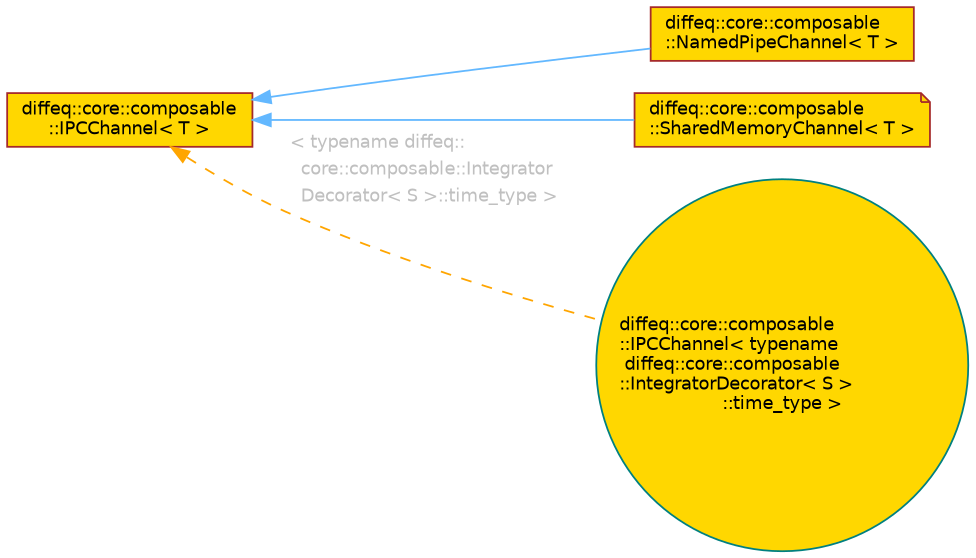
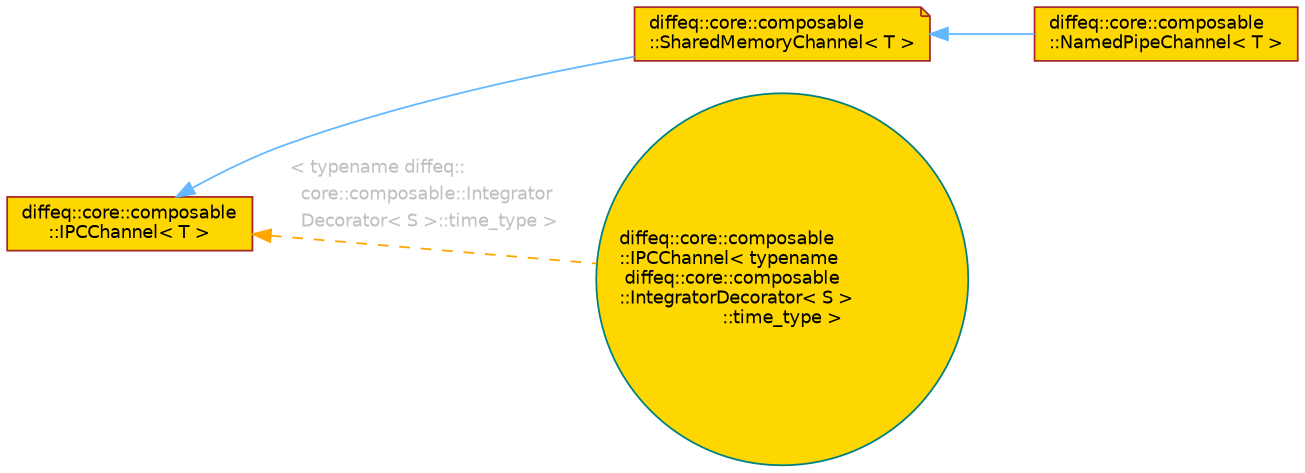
  digraph {
    rankdir=LR
    node [color=brown fillcolor=gold fontname=Helvetica fontsize=10 shape=box style=filled]
    edge [color=steelblue1 dir=back fontname=Helvetica fontsize=10 labelfontname=Helvetica labelfontsize=10 style=solid]
    n1 [fontcolor=black height=0.2 label="diffeq::core::composable\l::IPCChannel\< T \>" width=0.4]
    n2 [height=0.2 label="diffeq::core::composable\l::NamedPipeChannel\< T \>" width=0.4]
    n3 [height=0.2 label="diffeq::core::composable\l::SharedMemoryChannel\< T \>" shape=note width=0.4]
    n4 [color=teal height=0.2 label="diffeq::core::composable\l::IPCChannel\< typename\l diffeq::core::composable\l::IntegratorDecorator\< S \>\l::time_type \>" shape=circle width=0.4]
-   n1 -> n2
+   n3 -> n2
    n1 -> n3
    n1 -> n4 [color=orange fontcolor=grey label=<<TABLE CELLBORDER="0" BORDER="0"><TR><TD VALIGN="top" ALIGN="LEFT" CELLPADDING="1" CELLSPACING="0">&lt; typename diffeq::</TD></TR> <TR><TD VALIGN="top" ALIGN="LEFT" CELLPADDING="1" CELLSPACING="0">&nbsp;&nbsp;core::composable::Integrator</TD></TR> <TR><TD VALIGN="top" ALIGN="LEFT" CELLPADDING="1" CELLSPACING="0">&nbsp;&nbsp;Decorator&lt; S &gt;::time_type &gt;</TD></TR> </TABLE>> style=dashed]
  }
